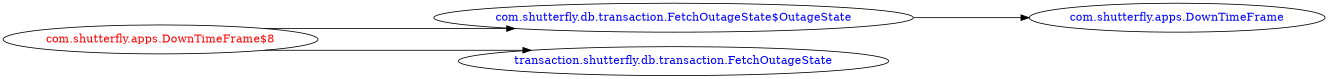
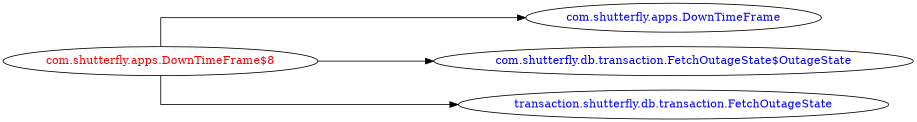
  digraph {
    concentrate=true
    rankdir=LR
    ranksep=2.0
    splines=ortho
    node [fontcolor=blue]
    "com.shutterfly.apps.DownTimeFrame$8" [fontcolor=red]
    "com.shutterfly.apps.DownTimeFrame"
    "com.shutterfly.db.transaction.FetchOutageState$OutageState"
    n4 [label="transaction.shutterfly.db.transaction.FetchOutageState"]
-   "com.shutterfly.db.transaction.FetchOutageState$OutageState" -> "com.shutterfly.apps.DownTimeFrame"
+   "com.shutterfly.apps.DownTimeFrame$8" -> "com.shutterfly.apps.DownTimeFrame"
    "com.shutterfly.apps.DownTimeFrame$8" -> "com.shutterfly.db.transaction.FetchOutageState$OutageState"
    "com.shutterfly.apps.DownTimeFrame$8" -> n4
  }
